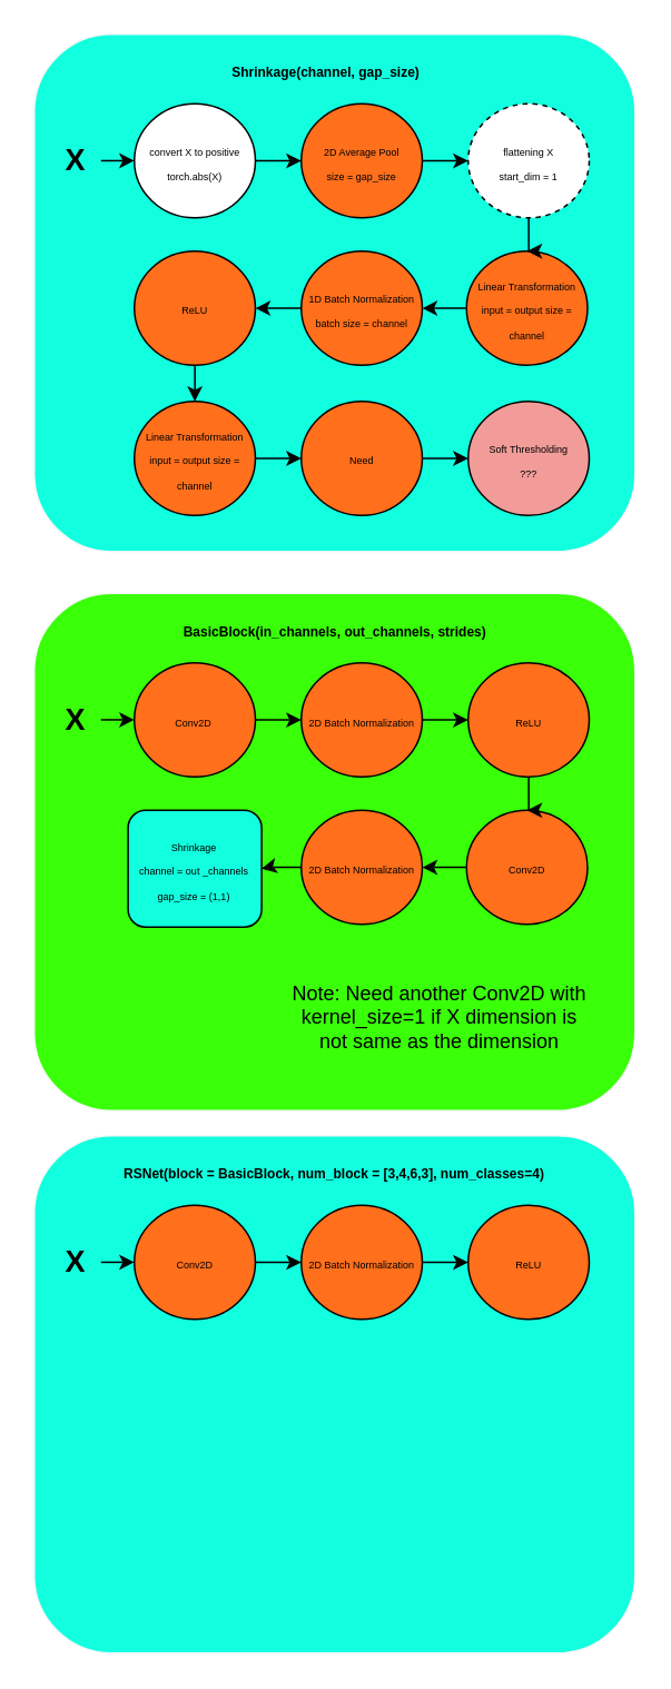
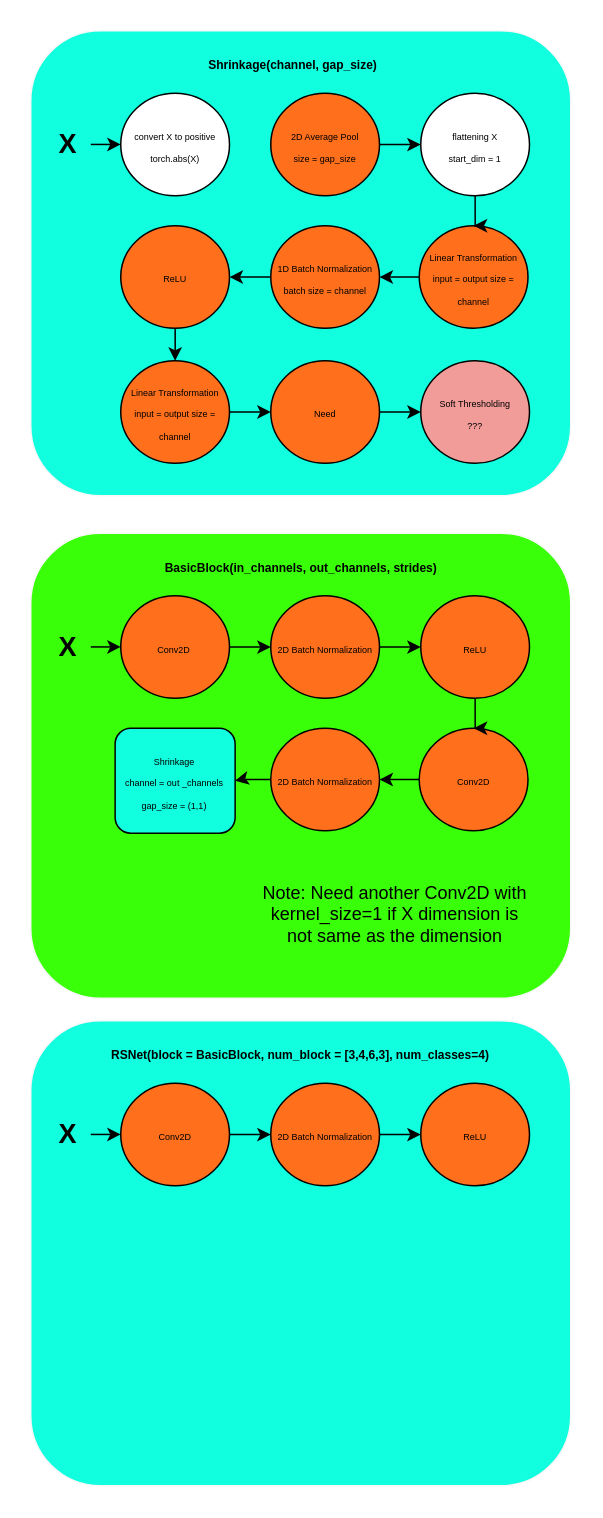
  <mxCell id="0" />
  <mxCell id="1" parent="0" />
  <mxCell id="2" value="" style="rounded=1;whiteSpace=wrap;html=1;fillColor=#12FFDF;strokeColor=#F7F7F7;" vertex="1" parent="1"><mxGeometry x="20" y="20" width="360" height="310" as="geometry" /></mxCell>
  <mxCell id="3" value="&lt;font style=&quot;font-size: 8px;&quot;&gt;&lt;b style=&quot;&quot;&gt;Shrinkage(channel, gap_size)&lt;/b&gt;&lt;/font&gt;" style="text;html=1;align=center;verticalAlign=middle;whiteSpace=wrap;rounded=0;" vertex="1" parent="1"><mxGeometry x="120" y="21.67" width="150" height="40" as="geometry" /></mxCell>
  <mxCell id="4" value="" style="edgeStyle=orthogonalEdgeStyle;rounded=0;orthogonalLoop=1;jettySize=auto;html=1;" edge="1" parent="1" source="5" target="7"><mxGeometry relative="1" as="geometry" /></mxCell>
  <mxCell id="5" value="&lt;font style=&quot;font-size: 18px;&quot;&gt;&lt;b style=&quot;&quot;&gt;X&lt;/b&gt;&lt;/font&gt;" style="text;html=1;align=center;verticalAlign=middle;whiteSpace=wrap;rounded=0;" vertex="1" parent="1"><mxGeometry x="30" y="75.83" width="30" height="40" as="geometry" /></mxCell>
- <mxCell id="6" value="" style="edgeStyle=orthogonalEdgeStyle;rounded=0;orthogonalLoop=1;jettySize=auto;html=1;" edge="1" parent="1" source="7" target="9"><mxGeometry relative="1" as="geometry" /></mxCell>
  <mxCell id="7" value="&lt;font style=&quot;font-size: 6px;&quot;&gt;convert X to positive&lt;/font&gt;&lt;div&gt;&lt;font style=&quot;font-size: 6px;&quot;&gt;torch.abs(X)&lt;/font&gt;&lt;/div&gt;" style="ellipse;whiteSpace=wrap;html=1;movable=1;resizable=1;rotatable=1;deletable=1;editable=1;locked=0;connectable=1;" vertex="1" parent="1"><mxGeometry x="80" y="61.67" width="72.5" height="68.33" as="geometry" /></mxCell>
  <mxCell id="8" value="" style="edgeStyle=orthogonalEdgeStyle;rounded=0;orthogonalLoop=1;jettySize=auto;html=1;" edge="1" parent="1" source="9" target="13"><mxGeometry relative="1" as="geometry" /></mxCell>
  <mxCell id="9" value="&lt;span style=&quot;font-size: 6px;&quot;&gt;2D Average Pool&lt;/span&gt;&lt;div&gt;&lt;span style=&quot;font-size: 6px;&quot;&gt;size = gap_size&lt;/span&gt;&lt;/div&gt;" style="ellipse;whiteSpace=wrap;html=1;fillColor=#FF6F1C;" vertex="1" parent="1"><mxGeometry x="180" y="61.67" width="72.5" height="68.33" as="geometry" /></mxCell>
  <mxCell id="10" value="" style="edgeStyle=orthogonalEdgeStyle;rounded=0;orthogonalLoop=1;jettySize=auto;html=1;" edge="1" parent="1" source="11" target="15"><mxGeometry relative="1" as="geometry" /></mxCell>
  <mxCell id="11" value="&lt;span style=&quot;font-size: 6px;&quot;&gt;Linear Transformation&lt;/span&gt;&lt;div&gt;&lt;span style=&quot;font-size: 6px;&quot;&gt;input = output size = channel&lt;/span&gt;&lt;/div&gt;" style="ellipse;whiteSpace=wrap;html=1;fillColor=#FF6F1C;" vertex="1" parent="1"><mxGeometry x="279" y="150" width="72.5" height="68.33" as="geometry" /></mxCell>
  <mxCell id="12" value="" style="edgeStyle=orthogonalEdgeStyle;rounded=0;orthogonalLoop=1;jettySize=auto;html=1;" edge="1" parent="1" source="13" target="11"><mxGeometry relative="1" as="geometry" /></mxCell>
- <mxCell id="13" value="&lt;span style=&quot;font-size: 6px;&quot;&gt;flattening X&lt;/span&gt;&lt;div&gt;&lt;span style=&quot;font-size: 6px;&quot;&gt;start_dim = 1&lt;/span&gt;&lt;/div&gt;" style="ellipse;whiteSpace=wrap;html=1;dashed=1;" vertex="1" parent="1"><mxGeometry x="280" y="61.67" width="72.5" height="68.33" as="geometry" /></mxCell>
+ <mxCell id="13" value="&lt;span style=&quot;font-size: 6px;&quot;&gt;flattening X&lt;/span&gt;&lt;div&gt;&lt;span style=&quot;font-size: 6px;&quot;&gt;start_dim = 1&lt;/span&gt;&lt;/div&gt;" style="ellipse;whiteSpace=wrap;html=1;" vertex="1" parent="1"><mxGeometry x="280" y="61.67" width="72.5" height="68.33" as="geometry" /></mxCell>
  <mxCell id="14" value="" style="edgeStyle=orthogonalEdgeStyle;rounded=0;orthogonalLoop=1;jettySize=auto;html=1;" edge="1" parent="1" source="15" target="17"><mxGeometry relative="1" as="geometry" /></mxCell>
  <mxCell id="15" value="&lt;span style=&quot;font-size: 6px;&quot;&gt;1D Batch Normalization&lt;/span&gt;&lt;div&gt;&lt;span style=&quot;font-size: 6px;&quot;&gt;batch size = channel&lt;/span&gt;&lt;/div&gt;" style="ellipse;whiteSpace=wrap;html=1;fillColor=#FF6F1C;" vertex="1" parent="1"><mxGeometry x="180" y="150" width="72.5" height="68.33" as="geometry" /></mxCell>
  <mxCell id="16" value="" style="edgeStyle=orthogonalEdgeStyle;rounded=0;orthogonalLoop=1;jettySize=auto;html=1;" edge="1" parent="1" source="17" target="21"><mxGeometry relative="1" as="geometry" /></mxCell>
  <mxCell id="17" value="&lt;span style=&quot;font-size: 6px;&quot;&gt;ReLU&lt;/span&gt;" style="ellipse;whiteSpace=wrap;html=1;fillColor=#FF6F1C;" vertex="1" parent="1"><mxGeometry x="80" y="150" width="72.5" height="68.33" as="geometry" /></mxCell>
  <mxCell id="18" value="" style="edgeStyle=orthogonalEdgeStyle;rounded=0;orthogonalLoop=1;jettySize=auto;html=1;" edge="1" parent="1" source="19" target="22"><mxGeometry relative="1" as="geometry" /></mxCell>
  <mxCell id="19" value="&lt;span style=&quot;font-size: 6px;&quot;&gt;Need&lt;/span&gt;" style="ellipse;whiteSpace=wrap;html=1;fillColor=#FF6F1C;" vertex="1" parent="1"><mxGeometry x="180" y="240" width="72.5" height="68.33" as="geometry" /></mxCell>
  <mxCell id="20" value="" style="edgeStyle=orthogonalEdgeStyle;rounded=0;orthogonalLoop=1;jettySize=auto;html=1;" edge="1" parent="1" source="21" target="19"><mxGeometry relative="1" as="geometry" /></mxCell>
  <mxCell id="21" value="&lt;span style=&quot;font-size: 6px;&quot;&gt;Linear Transformation&lt;/span&gt;&lt;div&gt;&lt;span style=&quot;font-size: 6px;&quot;&gt;input = output size = channel&lt;/span&gt;&lt;/div&gt;" style="ellipse;whiteSpace=wrap;html=1;fillColor=#FF6F1C;" vertex="1" parent="1"><mxGeometry x="80" y="240" width="72.5" height="68.33" as="geometry" /></mxCell>
  <mxCell id="22" value="&lt;span style=&quot;font-size: 6px;&quot;&gt;Soft Thresholding&lt;/span&gt;&lt;div&gt;&lt;span style=&quot;font-size: 6px;&quot;&gt;???&lt;/span&gt;&lt;/div&gt;" style="ellipse;whiteSpace=wrap;html=1;fillColor=#F19C99;" vertex="1" parent="1"><mxGeometry x="280" y="240" width="72.5" height="68.33" as="geometry" /></mxCell>
  <mxCell id="23" value="" style="rounded=1;whiteSpace=wrap;html=1;fillColor=#39FF08;strokeColor=#F7F7F7;" vertex="1" parent="1"><mxGeometry x="20" y="355" width="360" height="310" as="geometry" /></mxCell>
  <mxCell id="24" value="&lt;font style=&quot;font-size: 8px;&quot;&gt;&lt;b style=&quot;&quot;&gt;BasicBlock(in_channels, out_channels, strides)&lt;/b&gt;&lt;/font&gt;" style="text;html=1;align=center;verticalAlign=middle;whiteSpace=wrap;rounded=0;" vertex="1" parent="1"><mxGeometry x="107.5" y="356.67" width="185" height="40" as="geometry" /></mxCell>
  <mxCell id="25" value="" style="edgeStyle=orthogonalEdgeStyle;rounded=0;orthogonalLoop=1;jettySize=auto;html=1;" edge="1" source="26" target="28" parent="1"><mxGeometry relative="1" as="geometry" /></mxCell>
  <mxCell id="26" value="&lt;font style=&quot;font-size: 18px;&quot;&gt;&lt;b style=&quot;&quot;&gt;X&lt;/b&gt;&lt;/font&gt;" style="text;html=1;align=center;verticalAlign=middle;whiteSpace=wrap;rounded=0;" vertex="1" parent="1"><mxGeometry x="30" y="410.83" width="30" height="40" as="geometry" /></mxCell>
  <mxCell id="27" value="" style="edgeStyle=orthogonalEdgeStyle;rounded=0;orthogonalLoop=1;jettySize=auto;html=1;" edge="1" source="28" target="30" parent="1"><mxGeometry relative="1" as="geometry" /></mxCell>
  <mxCell id="28" value="&lt;span style=&quot;font-size: 6px;&quot;&gt;Conv2D&amp;nbsp;&lt;/span&gt;" style="ellipse;whiteSpace=wrap;html=1;movable=1;resizable=1;rotatable=1;deletable=1;editable=1;locked=0;connectable=1;fillColor=#FF6F1C;" vertex="1" parent="1"><mxGeometry x="80" y="396.67" width="72.5" height="68.33" as="geometry" /></mxCell>
  <mxCell id="29" value="" style="edgeStyle=orthogonalEdgeStyle;rounded=0;orthogonalLoop=1;jettySize=auto;html=1;" edge="1" source="30" target="34" parent="1"><mxGeometry relative="1" as="geometry" /></mxCell>
  <mxCell id="30" value="&lt;span style=&quot;font-size: 6px;&quot;&gt;2D Batch Normalization&lt;/span&gt;" style="ellipse;whiteSpace=wrap;html=1;fillColor=#FF6F1C;" vertex="1" parent="1"><mxGeometry x="180" y="396.67" width="72.5" height="68.33" as="geometry" /></mxCell>
  <mxCell id="31" value="" style="edgeStyle=orthogonalEdgeStyle;rounded=0;orthogonalLoop=1;jettySize=auto;html=1;" edge="1" source="32" target="36" parent="1"><mxGeometry relative="1" as="geometry" /></mxCell>
  <mxCell id="32" value="&lt;span style=&quot;font-size: 6px;&quot;&gt;Conv2D&lt;/span&gt;" style="ellipse;whiteSpace=wrap;html=1;fillColor=#FF6F1C;" vertex="1" parent="1"><mxGeometry x="279" y="485" width="72.5" height="68.33" as="geometry" /></mxCell>
  <mxCell id="33" value="" style="edgeStyle=orthogonalEdgeStyle;rounded=0;orthogonalLoop=1;jettySize=auto;html=1;" edge="1" source="34" target="32" parent="1"><mxGeometry relative="1" as="geometry" /></mxCell>
  <mxCell id="34" value="&lt;span style=&quot;font-size: 6px;&quot;&gt;ReLU&lt;/span&gt;" style="ellipse;whiteSpace=wrap;html=1;fillColor=#FF6F1C;" vertex="1" parent="1"><mxGeometry x="280" y="396.67" width="72.5" height="68.33" as="geometry" /></mxCell>
  <mxCell id="35" value="" style="edgeStyle=orthogonalEdgeStyle;rounded=0;orthogonalLoop=1;jettySize=auto;html=1;" edge="1" source="36" target="37" parent="1"><mxGeometry relative="1" as="geometry"><mxPoint x="152.5" y="519.154" as="targetPoint" /></mxGeometry></mxCell>
  <mxCell id="36" value="&lt;span style=&quot;font-size: 6px;&quot;&gt;2D Batch Normalization&lt;/span&gt;" style="ellipse;whiteSpace=wrap;html=1;fillColor=#FF6F1C;" vertex="1" parent="1"><mxGeometry x="180" y="485" width="72.5" height="68.33" as="geometry" /></mxCell>
  <mxCell id="37" value="&lt;font style=&quot;font-size: 6px;&quot;&gt;Shrinkage&lt;/font&gt;&lt;div&gt;&lt;font style=&quot;font-size: 6px;&quot;&gt;channel = out _channels&lt;/font&gt;&lt;/div&gt;&lt;div&gt;&lt;font style=&quot;font-size: 6px;&quot;&gt;gap_size = (1,1)&lt;/font&gt;&lt;/div&gt;" style="rounded=1;whiteSpace=wrap;html=1;fillColor=#12FFDF;" vertex="1" parent="1"><mxGeometry x="76.25" y="485" width="80" height="70" as="geometry" /></mxCell>
  <mxCell id="38" value="Note: Need another Conv2D with kernel_size=1 if X dimension is not same as the dimension" style="text;html=1;align=center;verticalAlign=middle;whiteSpace=wrap;rounded=0;" vertex="1" parent="1"><mxGeometry x="172.5" y="594.17" width="180" height="30" as="geometry" /></mxCell>
  <mxCell id="39" value="" style="rounded=1;whiteSpace=wrap;html=1;fillColor=#12FFDF;strokeColor=#F7F7F7;" vertex="1" parent="1"><mxGeometry x="20" y="680" width="360" height="310" as="geometry" /></mxCell>
  <mxCell id="40" value="&lt;font style=&quot;font-size: 8px;&quot;&gt;&lt;b style=&quot;&quot;&gt;RSNet(block = BasicBlock, num_block = [3,4,6,3], num_classes=4)&lt;/b&gt;&lt;/font&gt;" style="text;html=1;align=center;verticalAlign=middle;whiteSpace=wrap;rounded=0;" vertex="1" parent="1"><mxGeometry x="65" y="681.67" width="270" height="40" as="geometry" /></mxCell>
  <mxCell id="41" value="" style="edgeStyle=orthogonalEdgeStyle;rounded=0;orthogonalLoop=1;jettySize=auto;html=1;" edge="1" source="42" target="44" parent="1"><mxGeometry relative="1" as="geometry" /></mxCell>
  <mxCell id="42" value="&lt;font style=&quot;font-size: 18px;&quot;&gt;&lt;b style=&quot;&quot;&gt;X&lt;/b&gt;&lt;/font&gt;" style="text;html=1;align=center;verticalAlign=middle;whiteSpace=wrap;rounded=0;" vertex="1" parent="1"><mxGeometry x="30" y="735.83" width="30" height="40" as="geometry" /></mxCell>
  <mxCell id="43" value="" style="edgeStyle=orthogonalEdgeStyle;rounded=0;orthogonalLoop=1;jettySize=auto;html=1;" edge="1" source="44" target="46" parent="1"><mxGeometry relative="1" as="geometry" /></mxCell>
  <mxCell id="44" value="&lt;span style=&quot;font-size: 6px;&quot;&gt;Conv2D&lt;/span&gt;" style="ellipse;whiteSpace=wrap;html=1;movable=1;resizable=1;rotatable=1;deletable=1;editable=1;locked=0;connectable=1;fillColor=#FF6F1C;" vertex="1" parent="1"><mxGeometry x="80" y="721.67" width="72.5" height="68.33" as="geometry" /></mxCell>
  <mxCell id="45" value="" style="edgeStyle=orthogonalEdgeStyle;rounded=0;orthogonalLoop=1;jettySize=auto;html=1;" edge="1" source="46" target="47" parent="1"><mxGeometry relative="1" as="geometry" /></mxCell>
  <mxCell id="46" value="&lt;div&gt;&lt;span style=&quot;font-size: 6px;&quot;&gt;2D Batch Normalization&lt;/span&gt;&lt;/div&gt;" style="ellipse;whiteSpace=wrap;html=1;fillColor=#FF6F1C;" vertex="1" parent="1"><mxGeometry x="180" y="721.67" width="72.5" height="68.33" as="geometry" /></mxCell>
  <mxCell id="47" value="&lt;span style=&quot;font-size: 6px;&quot;&gt;ReLU&lt;/span&gt;" style="ellipse;whiteSpace=wrap;html=1;fillColor=#FF6F1C;" vertex="1" parent="1"><mxGeometry x="280" y="721.67" width="72.5" height="68.33" as="geometry" /></mxCell>
